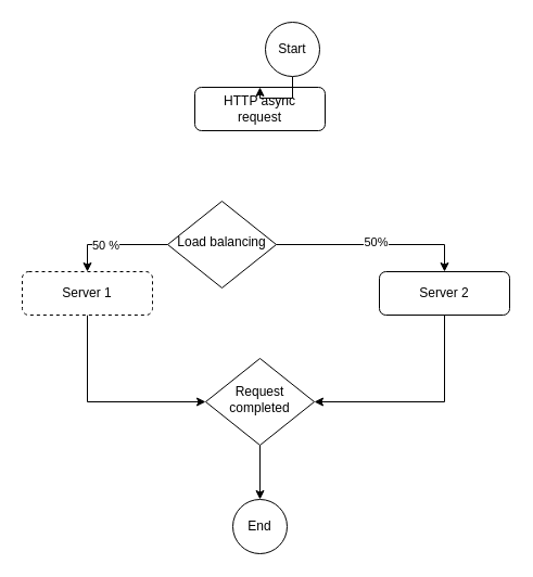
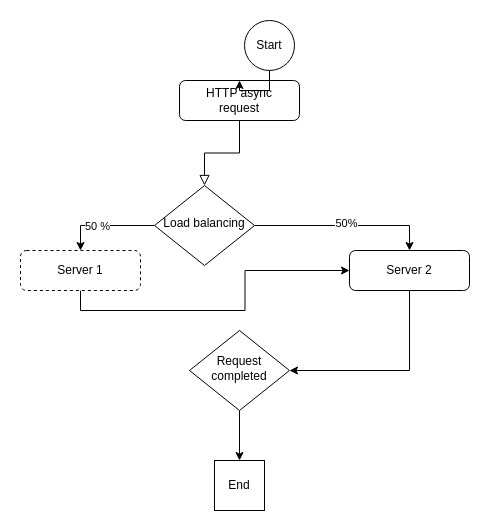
  <mxCell id="0" />
  <mxCell id="1" parent="0" />
+ <mxCell id="2" value="" style="rounded=0;html=1;jettySize=auto;orthogonalLoop=1;fontSize=11;endArrow=block;endFill=0;endSize=8;strokeWidth=1;shadow=0;labelBackgroundColor=none;edgeStyle=orthogonalEdgeStyle;" parent="1" source="3" target="8" edge="1"><mxGeometry relative="1" as="geometry" /></mxCell>
  <mxCell id="3" value="HTTP async&lt;br&gt;request" style="rounded=1;whiteSpace=wrap;html=1;fontSize=12;glass=0;strokeWidth=1;shadow=0;" parent="1" vertex="1"><mxGeometry x="179" y="80" width="120" height="40" as="geometry" /></mxCell>
  <mxCell id="4" style="edgeStyle=orthogonalEdgeStyle;rounded=0;orthogonalLoop=1;jettySize=auto;html=1;entryX=0.5;entryY=0;entryDx=0;entryDy=0;" edge="1" parent="1" source="8" target="14"><mxGeometry relative="1" as="geometry"><mxPoint x="69" y="170" as="targetPoint" /></mxGeometry></mxCell>
  <mxCell id="5" value="50 %" style="edgeLabel;html=1;align=center;verticalAlign=middle;resizable=0;points=[];" vertex="1" connectable="0" parent="4"><mxGeometry x="0.173" relative="1" as="geometry"><mxPoint as="offset" /></mxGeometry></mxCell>
  <mxCell id="6" style="edgeStyle=orthogonalEdgeStyle;rounded=0;orthogonalLoop=1;jettySize=auto;html=1;entryX=0.5;entryY=0;entryDx=0;entryDy=0;" edge="1" parent="1" source="8" target="10"><mxGeometry relative="1" as="geometry" /></mxCell>
  <mxCell id="7" value="50%&lt;br&gt;" style="edgeLabel;html=1;align=center;verticalAlign=middle;resizable=0;points=[];" vertex="1" connectable="0" parent="6"><mxGeometry x="0.011" y="3" relative="1" as="geometry"><mxPoint as="offset" /></mxGeometry></mxCell>
  <mxCell id="8" value="Load balancing" style="rhombus;whiteSpace=wrap;html=1;shadow=0;fontFamily=Helvetica;fontSize=12;align=center;strokeWidth=1;spacing=6;spacingTop=-4;" parent="1" vertex="1"><mxGeometry x="154" y="185" width="100" height="80" as="geometry" /></mxCell>
  <mxCell id="9" style="edgeStyle=orthogonalEdgeStyle;rounded=0;orthogonalLoop=1;jettySize=auto;html=1;entryX=1;entryY=0.5;entryDx=0;entryDy=0;exitX=0.5;exitY=1;exitDx=0;exitDy=0;" edge="1" parent="1" source="10" target="16"><mxGeometry relative="1" as="geometry" /></mxCell>
  <mxCell id="10" value="Server 2" style="rounded=1;whiteSpace=wrap;html=1;fontSize=12;glass=0;strokeWidth=1;shadow=0;" parent="1" vertex="1"><mxGeometry x="349" y="250" width="120" height="40" as="geometry" /></mxCell>
  <mxCell id="11" style="edgeStyle=orthogonalEdgeStyle;rounded=0;orthogonalLoop=1;jettySize=auto;html=1;entryX=0.5;entryY=0;entryDx=0;entryDy=0;" edge="1" parent="1" source="12" target="3"><mxGeometry relative="1" as="geometry" /></mxCell>
  <mxCell id="12" value="Start" style="ellipse;whiteSpace=wrap;html=1;aspect=fixed;" vertex="1" parent="1"><mxGeometry x="244" y="20" width="50" height="50" as="geometry" /></mxCell>
- <mxCell id="13" style="edgeStyle=orthogonalEdgeStyle;rounded=0;orthogonalLoop=1;jettySize=auto;html=1;entryX=0;entryY=0.5;entryDx=0;entryDy=0;exitX=0.5;exitY=1;exitDx=0;exitDy=0;" edge="1" parent="1" source="14" target="16"><mxGeometry relative="1" as="geometry" /></mxCell>
+ <mxCell id="13" style="edgeStyle=orthogonalEdgeStyle;rounded=0;orthogonalLoop=1;jettySize=auto;html=1;exitX=0.5;exitY=1;exitDx=0;exitDy=0;" edge="1" parent="1" source="14" target="10"><mxGeometry relative="1" as="geometry" /></mxCell>
  <mxCell id="14" value="Server 1&lt;br&gt;" style="rounded=1;whiteSpace=wrap;html=1;fontSize=12;glass=0;strokeWidth=1;shadow=0;dashed=1;" vertex="1" parent="1"><mxGeometry x="20" y="250" width="120" height="40" as="geometry" /></mxCell>
  <mxCell id="15" style="edgeStyle=orthogonalEdgeStyle;rounded=0;orthogonalLoop=1;jettySize=auto;html=1;" edge="1" parent="1" source="16" target="17"><mxGeometry relative="1" as="geometry" /></mxCell>
  <mxCell id="16" value="Request completed" style="rhombus;whiteSpace=wrap;html=1;shadow=0;fontFamily=Helvetica;fontSize=12;align=center;strokeWidth=1;spacing=6;spacingTop=-4;" vertex="1" parent="1"><mxGeometry x="189" y="330" width="100" height="80" as="geometry" /></mxCell>
- <mxCell id="17" value="End" style="ellipse;whiteSpace=wrap;html=1;aspect=fixed;" vertex="1" parent="1"><mxGeometry x="214" y="460" width="50" height="50" as="geometry" /></mxCell>
+ <mxCell id="17" value="End" style="whiteSpace=wrap;html=1;aspect=fixed;rounded=0;" vertex="1" parent="1"><mxGeometry x="214" y="460" width="50" height="50" as="geometry" /></mxCell>
